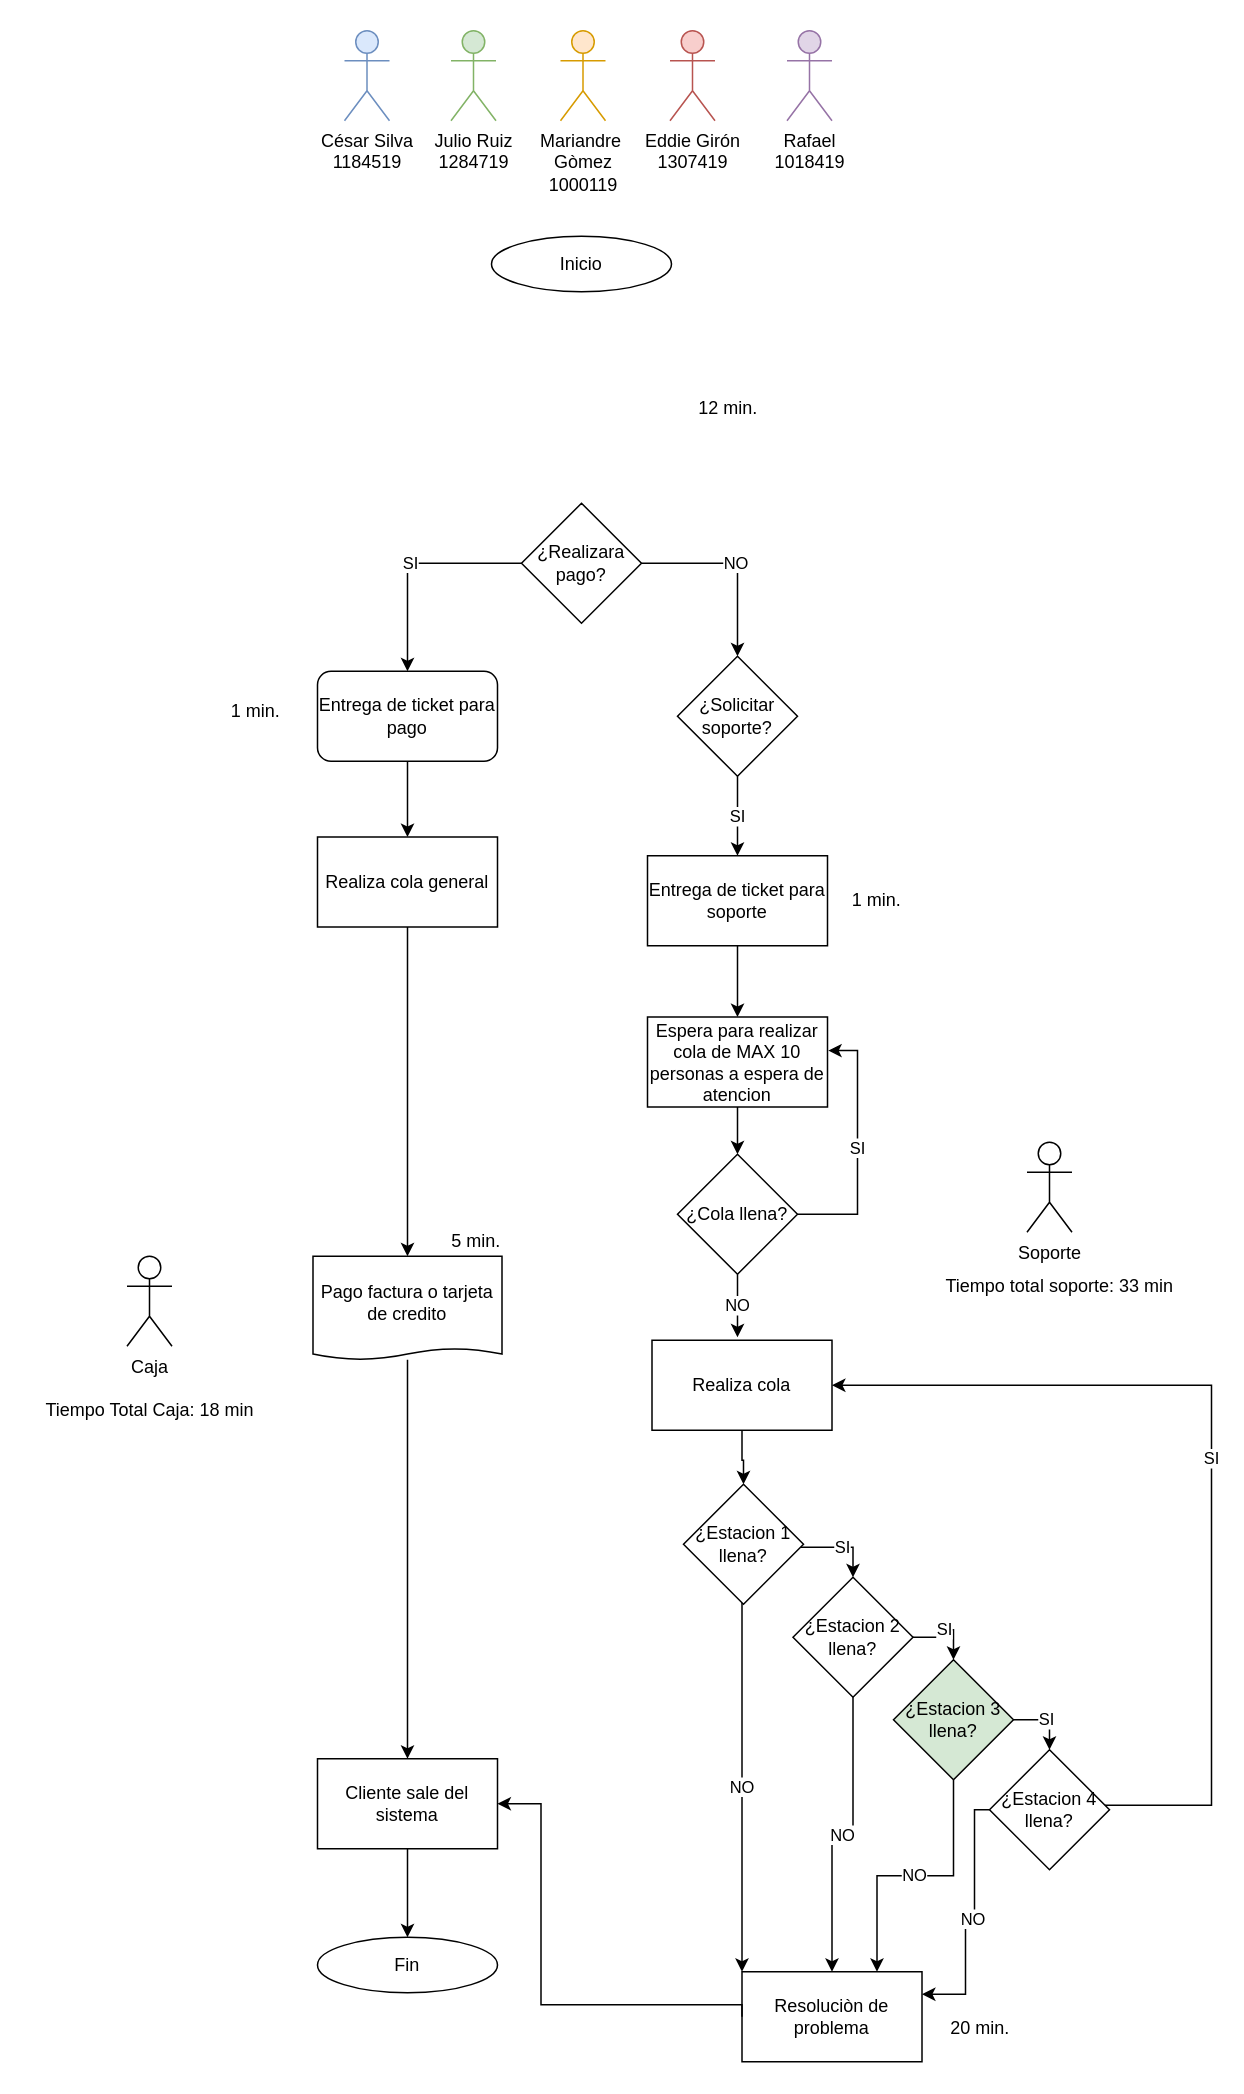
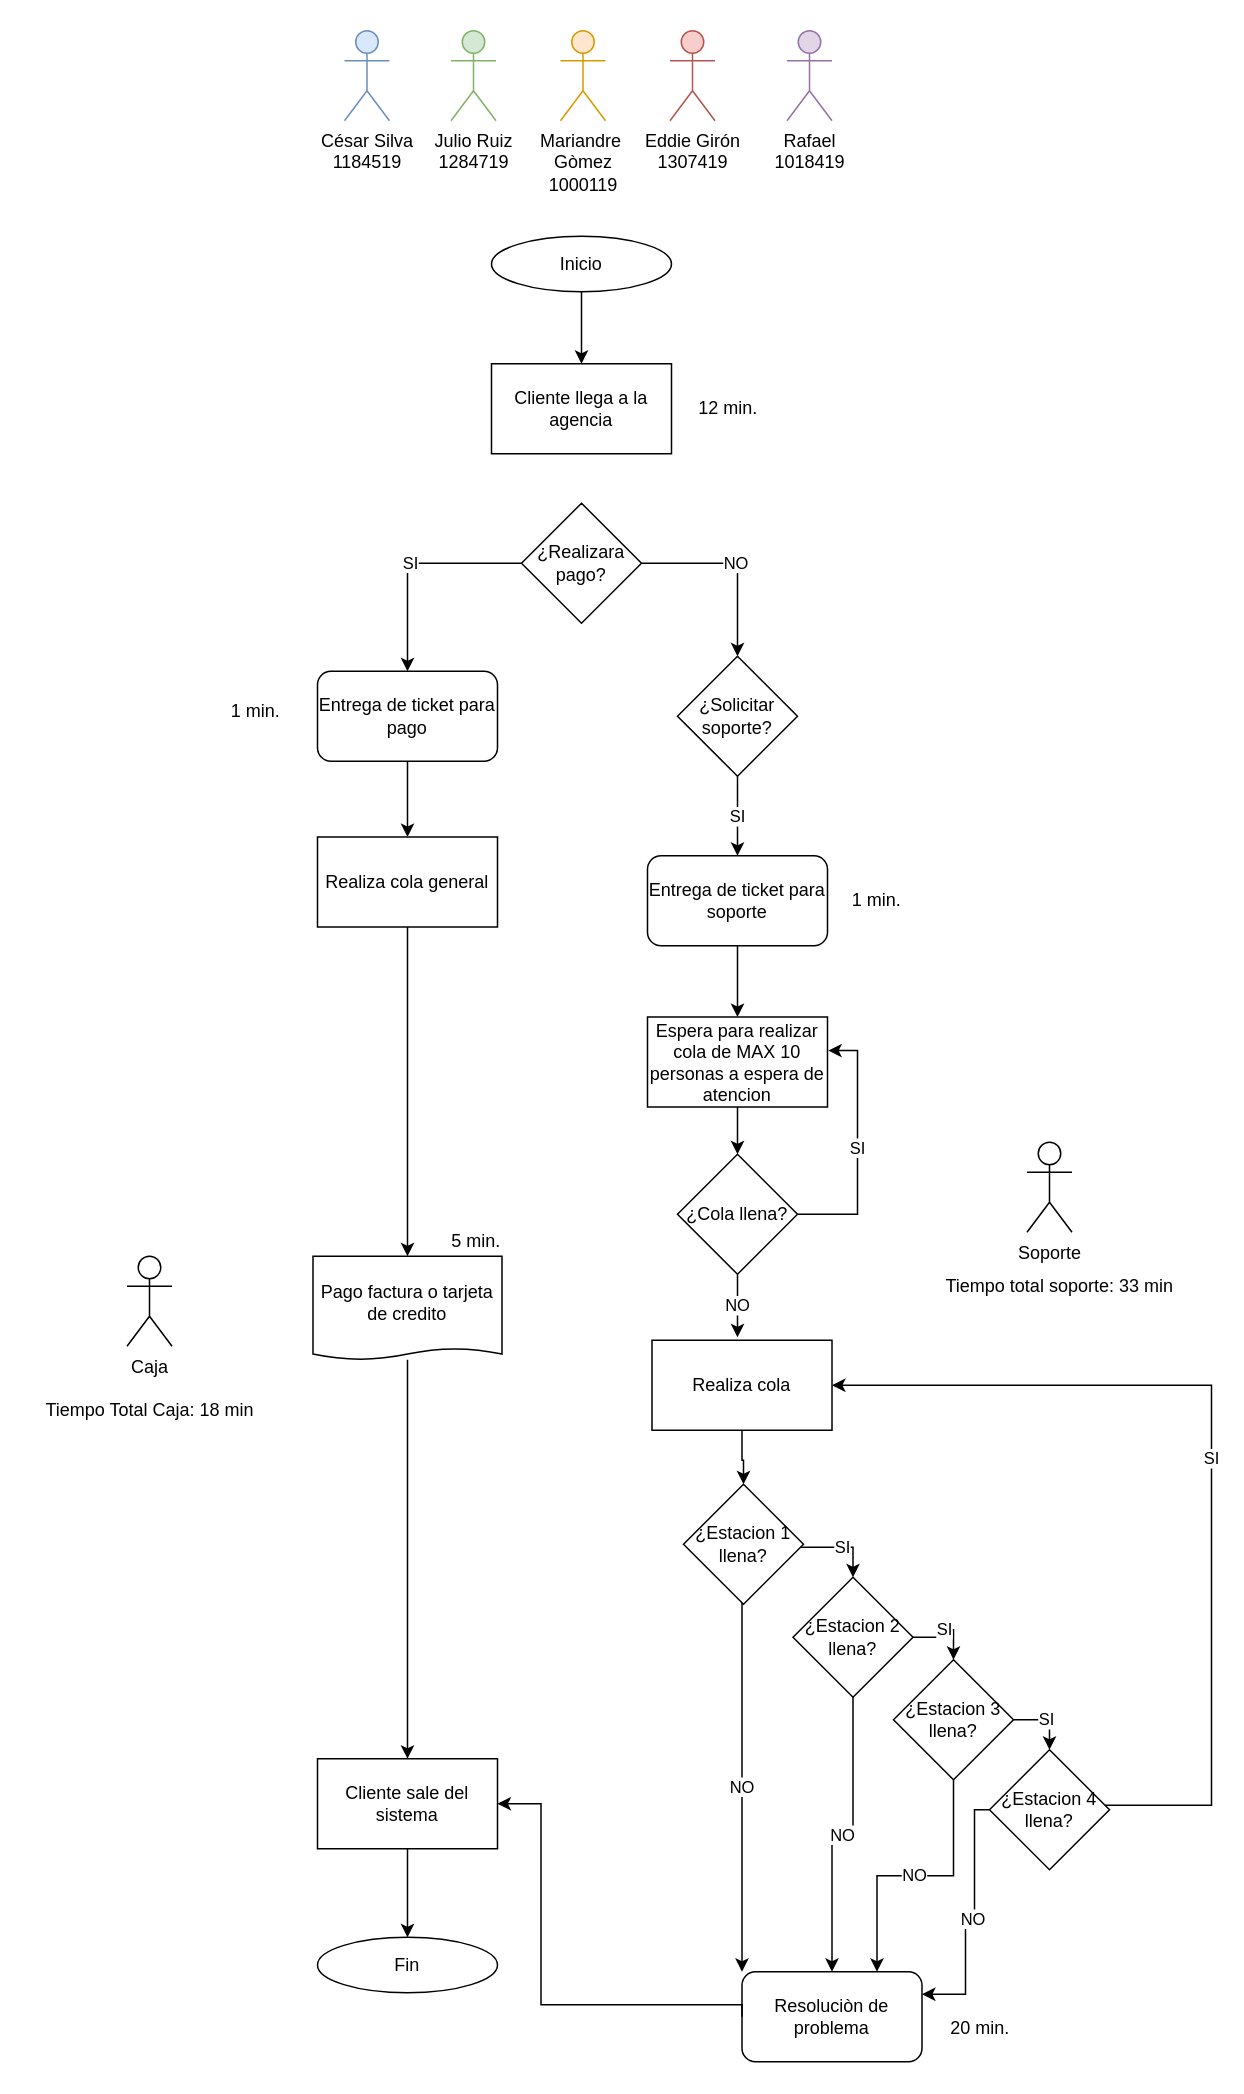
  <mxCell id="0" />
  <mxCell id="1" parent="0" />
  <mxCell id="2" value="Inicio" style="ellipse;whiteSpace=wrap;html=1;" vertex="1" parent="1"><mxGeometry x="327" y="157" width="120" height="37" as="geometry" /></mxCell>
  <mxCell id="3" value="Fin" style="ellipse;whiteSpace=wrap;html=1;" vertex="1" parent="1"><mxGeometry x="211" y="1291" width="120" height="37" as="geometry" /></mxCell>
+ <mxCell id="4" value="Cliente llega a la agencia" style="rounded=0;whiteSpace=wrap;html=1;" vertex="1" parent="1"><mxGeometry x="327" y="242" width="120" height="60" as="geometry" /></mxCell>
  <mxCell id="5" value="César Silva&lt;br&gt;1184519" style="shape=umlActor;verticalLabelPosition=bottom;verticalAlign=top;html=1;outlineConnect=0;fillColor=#dae8fc;strokeColor=#6c8ebf;" vertex="1" parent="1"><mxGeometry x="229" y="20" width="30" height="60" as="geometry" /></mxCell>
  <mxCell id="6" value="12 min." style="text;html=1;strokeColor=none;fillColor=none;align=center;verticalAlign=middle;whiteSpace=wrap;rounded=0;" vertex="1" parent="1"><mxGeometry x="455" y="257" width="60" height="30" as="geometry" /></mxCell>
  <mxCell id="7" value="Julio Ruiz &lt;br&gt;1284719" style="shape=umlActor;verticalLabelPosition=bottom;verticalAlign=top;html=1;outlineConnect=0;fontStyle=0;fillColor=#d5e8d4;strokeColor=#82b366;" vertex="1" parent="1"><mxGeometry x="300" y="20" width="30" height="60" as="geometry" /></mxCell>
  <mxCell id="8" value="Mariandre&amp;nbsp;&lt;br&gt;Gòmez&lt;br&gt;1000119" style="shape=umlActor;verticalLabelPosition=bottom;verticalAlign=top;html=1;outlineConnect=0;fillColor=#ffe6cc;strokeColor=#d79b00;" vertex="1" parent="1"><mxGeometry x="373" y="20" width="30" height="60" as="geometry" /></mxCell>
  <mxCell id="9" value="Eddie Girón&lt;br&gt;1307419" style="shape=umlActor;verticalLabelPosition=bottom;verticalAlign=top;html=1;outlineConnect=0;fontStyle=0;fillColor=#f8cecc;strokeColor=#b85450;" vertex="1" parent="1"><mxGeometry x="446" y="20" width="30" height="60" as="geometry" /></mxCell>
  <mxCell id="10" value="NO" style="edgeStyle=orthogonalEdgeStyle;rounded=0;orthogonalLoop=1;jettySize=auto;html=1;entryX=0.5;entryY=0;entryDx=0;entryDy=0;" edge="1" parent="1" source="12" target="15"><mxGeometry relative="1" as="geometry" /></mxCell>
  <mxCell id="11" value="SI" style="edgeStyle=orthogonalEdgeStyle;rounded=0;orthogonalLoop=1;jettySize=auto;html=1;entryX=0.5;entryY=0;entryDx=0;entryDy=0;" edge="1" parent="1" source="12" target="17"><mxGeometry relative="1" as="geometry" /></mxCell>
  <mxCell id="12" value="¿Realizara pago?" style="rhombus;whiteSpace=wrap;html=1;" vertex="1" parent="1"><mxGeometry x="347" y="335" width="80" height="80" as="geometry" /></mxCell>
+ <mxCell id="13" value="" style="endArrow=classic;html=1;rounded=0;exitX=0.5;exitY=1;exitDx=0;exitDy=0;entryX=0.5;entryY=0;entryDx=0;entryDy=0;" edge="1" parent="1" source="2" target="4"><mxGeometry width="50" height="50" relative="1" as="geometry"><mxPoint x="479" y="336" as="sourcePoint" /><mxPoint x="529" y="286" as="targetPoint" /></mxGeometry></mxCell>
  <mxCell id="14" value="Rafael&lt;br&gt;1018419" style="shape=umlActor;verticalLabelPosition=bottom;verticalAlign=top;html=1;outlineConnect=0;fontStyle=0;fillColor=#e1d5e7;strokeColor=#9673a6;" vertex="1" parent="1"><mxGeometry x="524" y="20" width="30" height="60" as="geometry" /></mxCell>
  <mxCell id="15" value="¿Solicitar&lt;br&gt;soporte?" style="rhombus;whiteSpace=wrap;html=1;" vertex="1" parent="1"><mxGeometry x="451" y="437" width="80" height="80" as="geometry" /></mxCell>
  <mxCell id="16" style="edgeStyle=orthogonalEdgeStyle;rounded=0;orthogonalLoop=1;jettySize=auto;html=1;entryX=0.5;entryY=0;entryDx=0;entryDy=0;" edge="1" parent="1" source="17" target="24"><mxGeometry relative="1" as="geometry" /></mxCell>
  <mxCell id="17" value="Entrega de ticket para pago" style="whiteSpace=wrap;html=1;rounded=1;" vertex="1" parent="1"><mxGeometry x="211" y="447" width="120" height="60" as="geometry" /></mxCell>
  <mxCell id="18" style="edgeStyle=orthogonalEdgeStyle;rounded=0;orthogonalLoop=1;jettySize=auto;html=1;" edge="1" parent="1" source="19" target="26"><mxGeometry relative="1" as="geometry" /></mxCell>
- <mxCell id="19" value="Entrega de ticket para soporte" style="rounded=0;whiteSpace=wrap;html=1;" vertex="1" parent="1"><mxGeometry x="431" y="570" width="120" height="60" as="geometry" /></mxCell>
+ <mxCell id="19" value="Entrega de ticket para soporte" style="whiteSpace=wrap;html=1;rounded=1;" vertex="1" parent="1"><mxGeometry x="431" y="570" width="120" height="60" as="geometry" /></mxCell>
  <mxCell id="20" value="SI" style="edgeStyle=orthogonalEdgeStyle;rounded=0;orthogonalLoop=1;jettySize=auto;html=1;entryX=0.5;entryY=0;entryDx=0;entryDy=0;" edge="1" parent="1" source="15" target="19"><mxGeometry relative="1" as="geometry" /></mxCell>
  <mxCell id="21" value="1 min." style="text;html=1;strokeColor=none;fillColor=none;align=center;verticalAlign=middle;whiteSpace=wrap;rounded=0;" vertex="1" parent="1"><mxGeometry x="140" y="459" width="60" height="30" as="geometry" /></mxCell>
  <mxCell id="22" value="1 min." style="text;html=1;strokeColor=none;fillColor=none;align=center;verticalAlign=middle;whiteSpace=wrap;rounded=0;" vertex="1" parent="1"><mxGeometry x="554" y="585" width="60" height="30" as="geometry" /></mxCell>
  <mxCell id="23" value="" style="edgeStyle=orthogonalEdgeStyle;rounded=0;orthogonalLoop=1;jettySize=auto;html=1;" edge="1" parent="1" source="24" target="28"><mxGeometry relative="1" as="geometry" /></mxCell>
  <mxCell id="24" value="Realiza cola general" style="rounded=0;whiteSpace=wrap;html=1;" vertex="1" parent="1"><mxGeometry x="211" y="557.5" width="120" height="60" as="geometry" /></mxCell>
  <mxCell id="25" value="" style="edgeStyle=orthogonalEdgeStyle;rounded=0;orthogonalLoop=1;jettySize=auto;html=1;" edge="1" parent="1" source="26" target="32"><mxGeometry relative="1" as="geometry" /></mxCell>
  <mxCell id="26" value="Espera para realizar cola de MAX 10 personas a espera de atencion" style="rounded=0;whiteSpace=wrap;html=1;" vertex="1" parent="1"><mxGeometry x="431" y="677.5" width="120" height="60" as="geometry" /></mxCell>
  <mxCell id="27" style="edgeStyle=orthogonalEdgeStyle;rounded=0;orthogonalLoop=1;jettySize=auto;html=1;entryX=0.5;entryY=0;entryDx=0;entryDy=0;" edge="1" parent="1" source="28" target="31"><mxGeometry relative="1" as="geometry" /></mxCell>
  <mxCell id="28" value="Pago factura o tarjeta de credito" style="shape=document;whiteSpace=wrap;html=1;boundedLbl=1;size=0.11;" vertex="1" parent="1"><mxGeometry x="208" y="837" width="126" height="69" as="geometry" /></mxCell>
  <mxCell id="29" value="5 min." style="text;html=1;strokeColor=none;fillColor=none;align=center;verticalAlign=middle;whiteSpace=wrap;rounded=0;" vertex="1" parent="1"><mxGeometry x="287" y="812" width="60" height="30" as="geometry" /></mxCell>
  <mxCell id="30" value="" style="edgeStyle=orthogonalEdgeStyle;rounded=0;orthogonalLoop=1;jettySize=auto;html=1;" edge="1" parent="1" source="31" target="3"><mxGeometry relative="1" as="geometry" /></mxCell>
  <mxCell id="31" value="Cliente sale del sistema" style="rounded=0;whiteSpace=wrap;html=1;" vertex="1" parent="1"><mxGeometry x="211" y="1172" width="120" height="60" as="geometry" /></mxCell>
  <mxCell id="32" value="¿Cola llena?" style="rhombus;whiteSpace=wrap;html=1;" vertex="1" parent="1"><mxGeometry x="451" y="769" width="80" height="80" as="geometry" /></mxCell>
  <mxCell id="33" value="NO" style="edgeStyle=orthogonalEdgeStyle;rounded=0;orthogonalLoop=1;jettySize=auto;html=1;" edge="1" parent="1" source="32"><mxGeometry relative="1" as="geometry"><mxPoint x="491" y="891" as="targetPoint" /></mxGeometry></mxCell>
  <mxCell id="34" value="SI" style="edgeStyle=orthogonalEdgeStyle;rounded=0;orthogonalLoop=1;jettySize=auto;html=1;entryX=1.004;entryY=0.373;entryDx=0;entryDy=0;entryPerimeter=0;" edge="1" parent="1" source="32" target="26"><mxGeometry relative="1" as="geometry"><Array as="points"><mxPoint x="571" y="809" /><mxPoint x="571" y="700" /></Array></mxGeometry></mxCell>
  <mxCell id="35" value="SI" style="edgeStyle=orthogonalEdgeStyle;rounded=0;orthogonalLoop=1;jettySize=auto;html=1;entryX=0.5;entryY=0;entryDx=0;entryDy=0;" edge="1" parent="1" source="37" target="39"><mxGeometry relative="1" as="geometry"><Array as="points"><mxPoint x="568" y="1031" /></Array></mxGeometry></mxCell>
  <mxCell id="36" value="NO" style="edgeStyle=orthogonalEdgeStyle;rounded=0;orthogonalLoop=1;jettySize=auto;html=1;entryX=0;entryY=0;entryDx=0;entryDy=0;" edge="1" parent="1" source="37" target="40"><mxGeometry relative="1" as="geometry"><Array as="points"><mxPoint x="495" y="1314" /></Array></mxGeometry></mxCell>
  <mxCell id="37" value="¿Estacion 1 llena?" style="rhombus;whiteSpace=wrap;html=1;" vertex="1" parent="1"><mxGeometry x="455" y="989" width="80" height="80" as="geometry" /></mxCell>
  <mxCell id="38" value="NO" style="edgeStyle=orthogonalEdgeStyle;rounded=0;orthogonalLoop=1;jettySize=auto;html=1;" edge="1" parent="1" source="39" target="40"><mxGeometry relative="1" as="geometry" /></mxCell>
  <mxCell id="39" value="¿Estacion 2 llena?" style="rhombus;whiteSpace=wrap;html=1;" vertex="1" parent="1"><mxGeometry x="528" y="1051" width="80" height="80" as="geometry" /></mxCell>
- <mxCell id="40" value="Resoluciòn de problema" style="rounded=0;whiteSpace=wrap;html=1;" vertex="1" parent="1"><mxGeometry x="494" y="1314" width="120" height="60" as="geometry" /></mxCell>
+ <mxCell id="40" value="Resoluciòn de problema" style="whiteSpace=wrap;html=1;rounded=1;" vertex="1" parent="1"><mxGeometry x="494" y="1314" width="120" height="60" as="geometry" /></mxCell>
  <mxCell id="41" value="" style="endArrow=classic;html=1;rounded=0;entryX=1;entryY=0.5;entryDx=0;entryDy=0;exitX=0;exitY=0.5;exitDx=0;exitDy=0;edgeStyle=orthogonalEdgeStyle;" edge="1" parent="1" source="40" target="31"><mxGeometry width="50" height="50" relative="1" as="geometry"><mxPoint x="479" y="1237" as="sourcePoint" /><mxPoint x="529" y="1187" as="targetPoint" /><Array as="points"><mxPoint x="360" y="1336" /><mxPoint x="360" y="1202" /></Array></mxGeometry></mxCell>
  <mxCell id="42" value="SI" style="edgeStyle=orthogonalEdgeStyle;rounded=0;orthogonalLoop=1;jettySize=auto;html=1;entryX=0.5;entryY=0;entryDx=0;entryDy=0;" edge="1" parent="1" source="45" target="48"><mxGeometry relative="1" as="geometry"><Array as="points"><mxPoint x="699" y="1146" /></Array></mxGeometry></mxCell>
  <mxCell id="43" value="20 min." style="text;html=1;strokeColor=none;fillColor=none;align=center;verticalAlign=middle;whiteSpace=wrap;rounded=0;" vertex="1" parent="1"><mxGeometry x="623" y="1337" width="60" height="30" as="geometry" /></mxCell>
  <mxCell id="44" value="NO" style="edgeStyle=orthogonalEdgeStyle;rounded=0;orthogonalLoop=1;jettySize=auto;html=1;entryX=0.75;entryY=0;entryDx=0;entryDy=0;" edge="1" parent="1" source="45" target="40"><mxGeometry relative="1" as="geometry" /></mxCell>
- <mxCell id="45" value="¿Estacion 3 llena?" style="rhombus;whiteSpace=wrap;html=1;fillColor=#d5e8d4;" vertex="1" parent="1"><mxGeometry x="595" y="1106" width="80" height="80" as="geometry" /></mxCell>
+ <mxCell id="45" value="¿Estacion 3 llena?" style="rhombus;whiteSpace=wrap;html=1;" vertex="1" parent="1"><mxGeometry x="595" y="1106" width="80" height="80" as="geometry" /></mxCell>
  <mxCell id="46" value="SI" style="edgeStyle=orthogonalEdgeStyle;rounded=0;orthogonalLoop=1;jettySize=auto;html=1;entryX=1;entryY=0.5;entryDx=0;entryDy=0;" edge="1" parent="1" source="48" target="50"><mxGeometry relative="1" as="geometry"><Array as="points"><mxPoint x="807" y="1203" /><mxPoint x="807" y="923" /></Array></mxGeometry></mxCell>
  <mxCell id="47" value="NO" style="edgeStyle=orthogonalEdgeStyle;rounded=0;orthogonalLoop=1;jettySize=auto;html=1;entryX=1;entryY=0.25;entryDx=0;entryDy=0;" edge="1" parent="1" source="48" target="40"><mxGeometry relative="1" as="geometry"><Array as="points"><mxPoint x="649" y="1206" /><mxPoint x="649" y="1279" /><mxPoint x="643" y="1279" /><mxPoint x="643" y="1329" /></Array></mxGeometry></mxCell>
  <mxCell id="48" value="¿Estacion 4 llena?" style="rhombus;whiteSpace=wrap;html=1;" vertex="1" parent="1"><mxGeometry x="659" y="1166" width="80" height="80" as="geometry" /></mxCell>
  <mxCell id="49" style="edgeStyle=orthogonalEdgeStyle;rounded=0;orthogonalLoop=1;jettySize=auto;html=1;entryX=0.5;entryY=0;entryDx=0;entryDy=0;" edge="1" parent="1" source="50" target="37"><mxGeometry relative="1" as="geometry" /></mxCell>
  <mxCell id="50" value="Realiza cola" style="rounded=0;whiteSpace=wrap;html=1;" vertex="1" parent="1"><mxGeometry x="434" y="893" width="120" height="60" as="geometry" /></mxCell>
  <mxCell id="51" value="SI" style="edgeStyle=orthogonalEdgeStyle;rounded=0;orthogonalLoop=1;jettySize=auto;html=1;entryX=0.5;entryY=0;entryDx=0;entryDy=0;" edge="1" parent="1" source="39" target="45"><mxGeometry relative="1" as="geometry"><Array as="points"><mxPoint x="628" y="1091" /><mxPoint x="628" y="1086" /><mxPoint x="635" y="1086" /></Array></mxGeometry></mxCell>
  <mxCell id="52" value="Tiempo Total Caja: 18 min" style="text;html=1;align=center;verticalAlign=middle;resizable=0;points=[];autosize=1;strokeColor=none;fillColor=none;" vertex="1" parent="1"><mxGeometry x="20.5" y="927" width="157" height="26" as="geometry" /></mxCell>
  <mxCell id="53" value="Soporte" style="shape=umlActor;verticalLabelPosition=bottom;verticalAlign=top;html=1;outlineConnect=0;" vertex="1" parent="1"><mxGeometry x="684" y="761" width="30" height="60" as="geometry" /></mxCell>
  <mxCell id="54" value="Caja" style="shape=umlActor;verticalLabelPosition=bottom;verticalAlign=top;html=1;outlineConnect=0;" vertex="1" parent="1"><mxGeometry x="84" y="837" width="30" height="60" as="geometry" /></mxCell>
  <mxCell id="55" value="Tiempo total soporte: 33 min" style="text;html=1;strokeColor=none;fillColor=none;align=center;verticalAlign=middle;whiteSpace=wrap;rounded=0;" vertex="1" parent="1"><mxGeometry x="621" y="842" width="170" height="30" as="geometry" /></mxCell>
